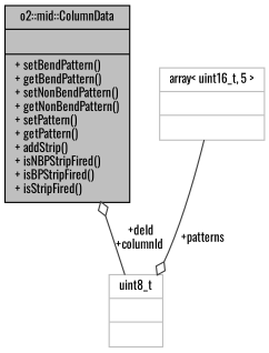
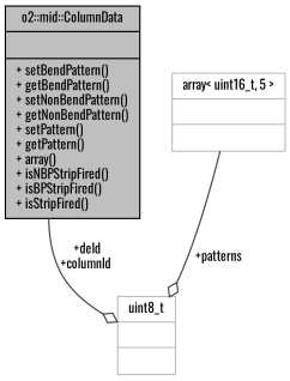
  digraph {
    fontname=Oswald
    node [color=grey75 fontname=Oswald fontsize=10 shape=record]
    edge [arrowhead=odiamond color=grey25 fontname=Oswald fontsize=10 labelfontname=Helvetica labelfontsize=10 style=solid]
-   n1 [color=black fillcolor=grey75 fontcolor=black height=0.2 label="{o2::mid::ColumnData\n||+ setBendPattern()\l+ getBendPattern()\l+ setNonBendPattern()\l+ getNonBendPattern()\l+ setPattern()\l+ getPattern()\l+ addStrip()\l+ isNBPStripFired()\l+ isBPStripFired()\l+ isStripFired()\l}" style=filled width=0.4]
+   n1 [color=black fillcolor=grey75 fontcolor=black height=0.2 label="{o2::mid::ColumnData\n||+ setBendPattern()\l+ getBendPattern()\l+ setNonBendPattern()\l+ getNonBendPattern()\l+ setPattern()\l+ getPattern()\l+ array()\l+ isNBPStripFired()\l+ isBPStripFired()\l+ isStripFired()\l}" style=filled width=0.4]
    n2 [height=0.2 label="{uint8_t\n||}" width=0.4]
    n3 [height=0.2 label="{array\< uint16_t, 5 \>\n||}" width=0.4]
-   n2 -> n1 [label=" +deId\n+columnId"]
+   n1 -> n2 [label=" +deId\n+columnId"]
    n3 -> n2 [label=" +patterns"]
  }
